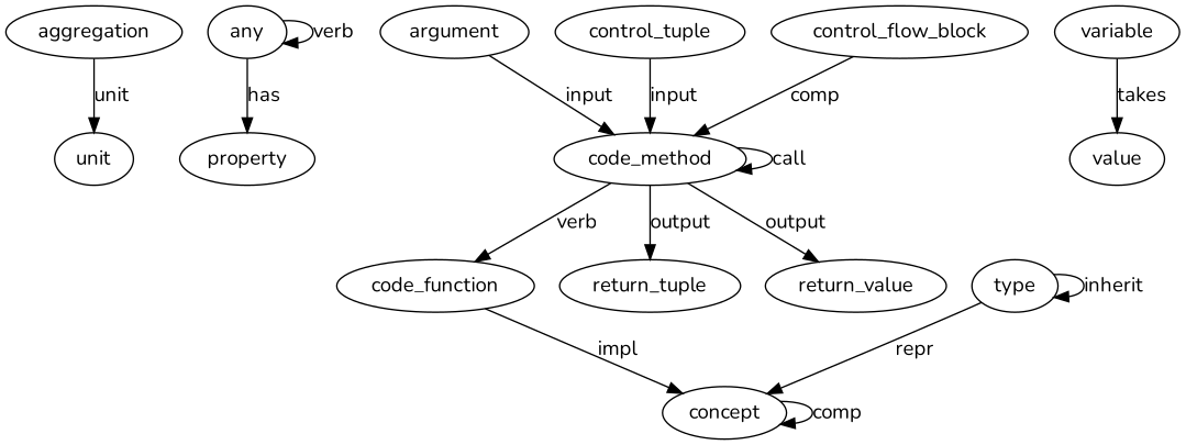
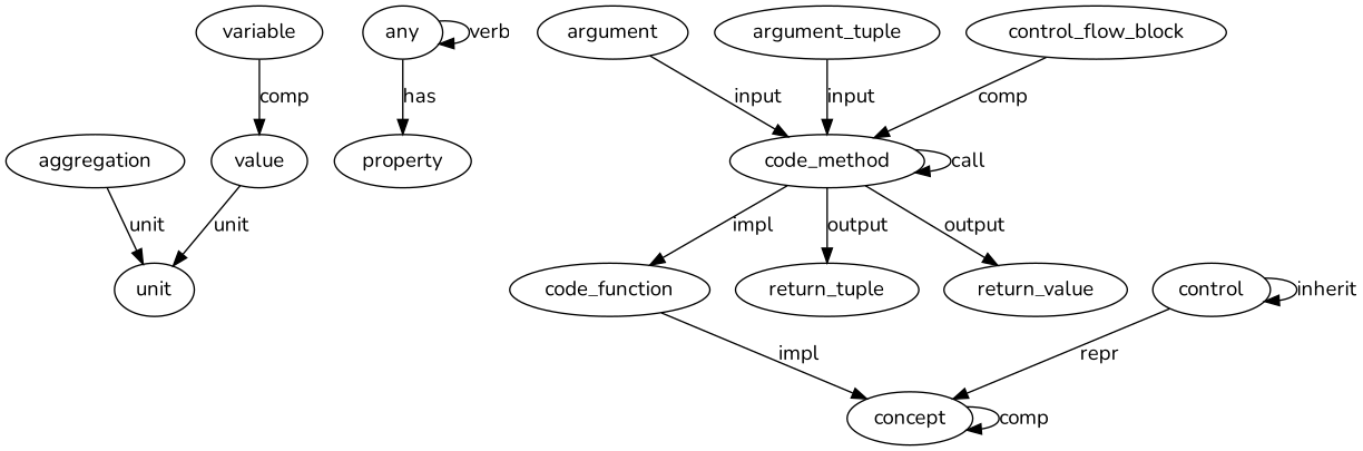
  digraph {
    fontname=Nunito
    node [fontname=Nunito]
    edge [fontname=Nunito]
    n1 [label=aggregation]
    n2 [label=unit]
    n3 [label=any]
    n4 [label=property]
    n5 [label=argument]
    n6 [label=code_method]
    n7 [label=code_function]
    n8 [label=return_tuple]
    n9 [label=return_value]
-   n10 [label=control_tuple]
+   n10 [label=argument_tuple]
    n11 [label=concept]
    n12 [label=control_flow_block]
-   n13 [label=type]
+   n13 [label=control]
    n14 [label=value]
    n15 [label=variable]
    n1 -> n2 [label=unit]
    n3 -> n3 [label=verb]
    n3 -> n4 [label=has]
    n5 -> n6 [label=input]
    n6 -> n6 [label=call]
-   n6 -> n7 [label=verb]
+   n6 -> n7 [label=impl]
    n6 -> n8 [label=output]
    n6 -> n9 [label=output]
    n7 -> n11 [label=impl]
    n10 -> n6 [label=input]
    n11 -> n11 [label=comp]
    n12 -> n6 [label=comp]
    n13 -> n11 [label=repr]
    n13 -> n13 [label=inherit]
-   n15 -> n14 [label=takes]
+   n14 -> n2 [label=unit]
+   n15 -> n14 [label=comp]
  }
